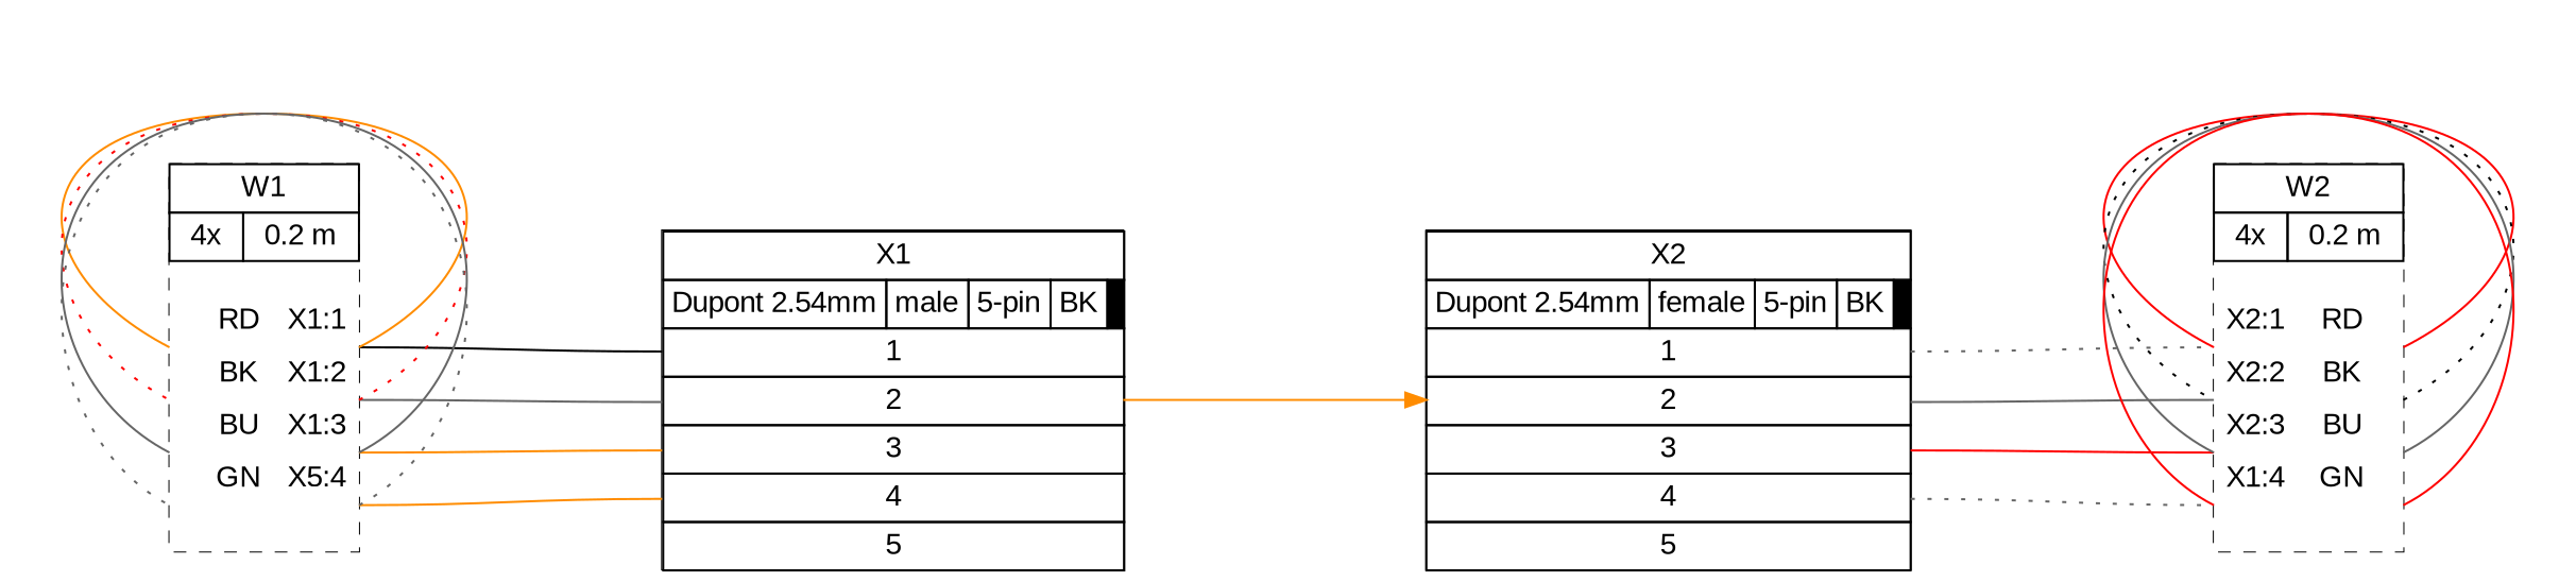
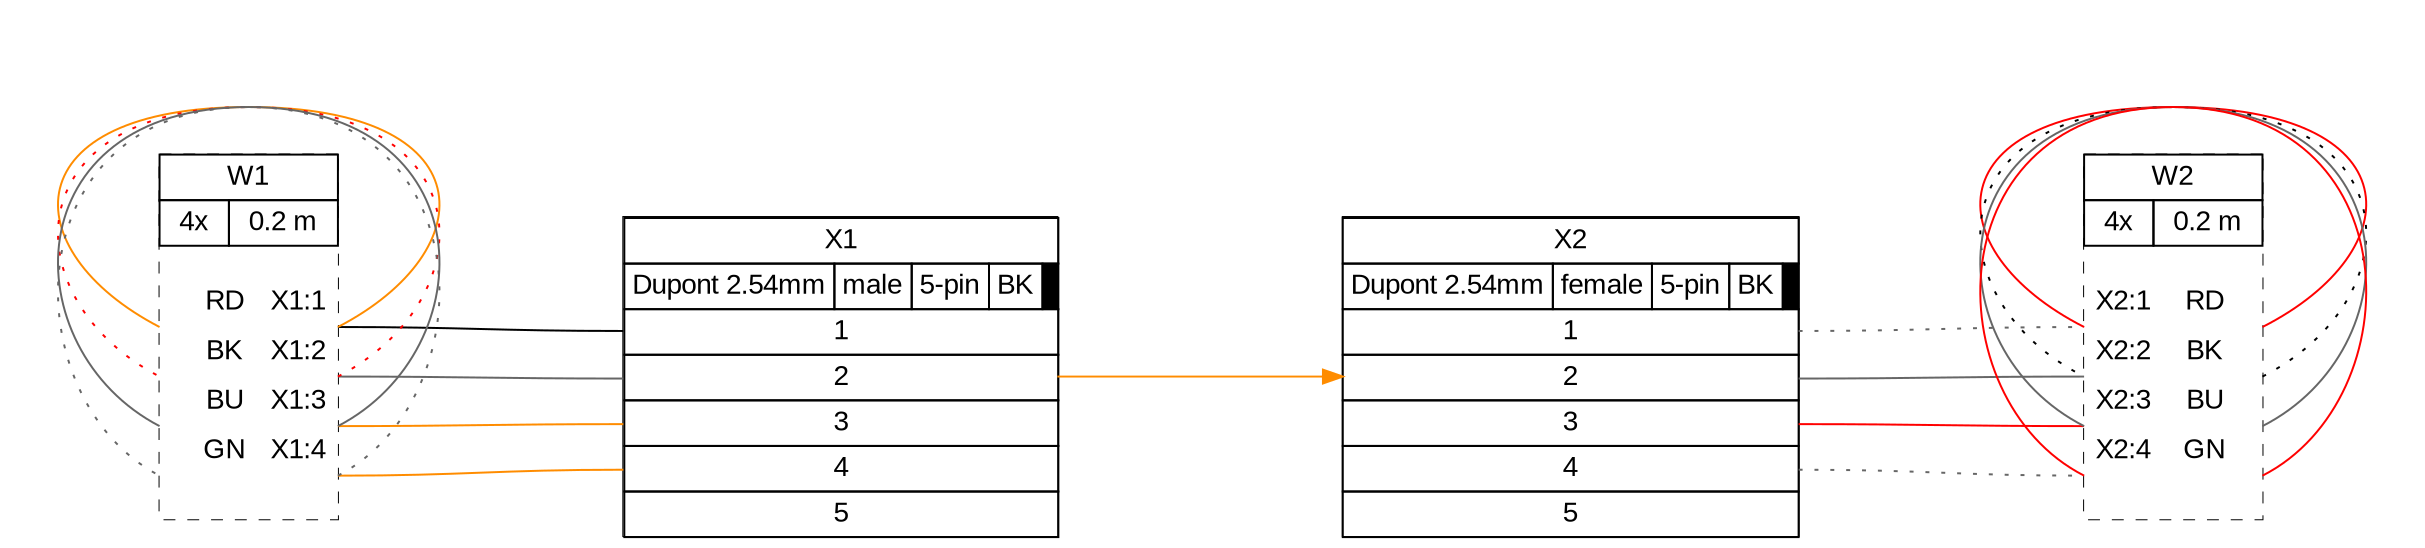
  graph {
    bgcolor="#FFFFFF"
    fontname=arial
    nodesep=0.33
    rankdir=LR
    ranksep=2
    node [fillcolor="#FFFFFF" fontname=arial margin=0 shape=box style=filled]
    edge [color=gray40 fontname=arial headport="w1:w" style=solid tailport="w1:e"]
    n1 [height=0 label=< <table border="0" cellspacing="0" cellpadding="0" bgcolor="#FFFFFF">  <tr>   <td>    <table border="0" cellborder="1" cellpadding="3" cellspacing="0">     <tr>      <td>X1</td>     </tr>    </table>   </td>  </tr>  <tr>   <td>    <table border="0" cellborder="1" cellpadding="3" cellspacing="0">     <tr>      <td>Dupont 2.54mm</td>      <td>male</td>      <td>5-pin</td>      <td>BK</td>      <td bgcolor="#000000" sides="TBLR"></td>     </tr>    </table>   </td>  </tr>  <tr>   <td>    <table border="0" cellborder="1" cellpadding="3" cellspacing="0">     <tr>      <td port="p1l">1</td>           </tr>     <tr>      <td port="p2l">2</td>           </tr>     <tr>      <td port="p3l">3</td>           </tr>     <tr>      <td port="p4l">4</td>           </tr>     <tr>      <td port="p5l">5</td>           </tr>    </table>   </td>  </tr> </table> > width=0]
    n2 [height=0 label=< <table border="0" cellspacing="0" cellpadding="0" bgcolor="#FFFFFF">  <tr>   <td>    <table border="0" cellborder="1" cellpadding="3" cellspacing="0">     <tr>      <td>X2</td>     </tr>    </table>   </td>  </tr>  <tr>   <td>    <table border="0" cellborder="1" cellpadding="3" cellspacing="0">     <tr>      <td>Dupont 2.54mm</td>      <td>female</td>      <td>5-pin</td>      <td>BK</td>      <td bgcolor="#000000" sides="TBLR"></td>     </tr>    </table>   </td>  </tr>  <tr>   <td>    <table border="0" cellborder="1" cellpadding="3" cellspacing="0">     <tr>            <td port="p1r">1</td>     </tr>     <tr>            <td port="p2r">2</td>     </tr>     <tr>            <td port="p3r">3</td>     </tr>     <tr>            <td port="p4r">4</td>     </tr>     <tr>            <td port="p5r">5</td>     </tr>    </table>   </td>  </tr> </table> > width=0]
-   n3 [height=0 label=< <table border="0" cellspacing="0" cellpadding="0" bgcolor="#FFFFFF">  <tr>   <td>    <table border="0" cellborder="1" cellpadding="3" cellspacing="0">     <tr>      <td>W2</td>     </tr>    </table>   </td>  </tr>  <tr>   <td>    <table border="0" cellborder="1" cellpadding="3" cellspacing="0">     <tr>      <td>4x</td>      <td>0.2 m</td>     </tr>    </table>   </td>  </tr>  <tr>   <td>    <table border="0" cellborder="0" cellspacing="0">     <tr>      <td>&nbsp;</td>     </tr>     <tr>      <td align="left"> X2:1</td>      <td> </td>      <td></td>      <td>RD</td>      <td> </td>      <td align="right"> </td>     </tr>     <tr>      <td border="0" cellspacing="0" cellpadding="0" colspan="6" height="6" port="w1"></td>     </tr>     <tr>      <td align="left"> X2:2</td>      <td> </td>      <td></td>      <td>BK</td>      <td> </td>      <td align="right"> </td>     </tr>     <tr>      <td border="0" cellspacing="0" cellpadding="0" colspan="6" height="6" port="w2"></td>     </tr>     <tr>      <td align="left"> X2:3</td>      <td> </td>      <td></td>      <td>BU</td>      <td> </td>      <td align="right"> </td>     </tr>     <tr>      <td border="0" cellspacing="0" cellpadding="0" colspan="6" height="6" port="w3"></td>     </tr>     <tr>      <td align="left"> X1:4</td>      <td> </td>      <td></td>      <td>GN</td>      <td> </td>      <td align="right"> </td>     </tr>     <tr>      <td border="0" cellspacing="0" cellpadding="0" colspan="6" height="6" port="w4"></td>     </tr>     <tr>      <td>&nbsp;</td>     </tr>    </table>   </td>  </tr> </table> > style="filled,dashed" width=0]
-   n4 [height=0 label=< <table border="0" cellspacing="0" cellpadding="0" bgcolor="#FFFFFF">  <tr>   <td>    <table border="0" cellborder="1" cellpadding="3" cellspacing="0">     <tr>      <td>W1</td>     </tr>    </table>   </td>  </tr>  <tr>   <td>    <table border="0" cellborder="1" cellpadding="3" cellspacing="0">     <tr>      <td>4x</td>      <td>0.2 m</td>     </tr>    </table>   </td>  </tr>  <tr>   <td>    <table border="0" cellborder="0" cellspacing="0">     <tr>      <td>&nbsp;</td>     </tr>     <tr>      <td align="left"> </td>      <td> </td>      <td></td>      <td>RD</td>      <td> </td>      <td align="right">X1:1 </td>     </tr>     <tr>      <td border="0" cellspacing="0" cellpadding="0" colspan="6" height="6" port="w1"></td>     </tr>     <tr>      <td align="left"> </td>      <td> </td>      <td></td>      <td>BK</td>      <td> </td>      <td align="right">X1:2 </td>     </tr>     <tr>      <td border="0" cellspacing="0" cellpadding="0" colspan="6" height="6" port="w2"></td>     </tr>     <tr>      <td align="left"> </td>      <td> </td>      <td></td>      <td>BU</td>      <td> </td>      <td align="right">X1:3 </td>     </tr>     <tr>      <td border="0" cellspacing="0" cellpadding="0" colspan="6" height="6" port="w3"></td>     </tr>     <tr>      <td align="left"> </td>      <td> </td>      <td></td>      <td>GN</td>      <td> </td>      <td align="right">X5:4 </td>     </tr>     <tr>      <td border="0" cellspacing="0" cellpadding="0" colspan="6" height="6" port="w4"></td>     </tr>     <tr>      <td>&nbsp;</td>     </tr>    </table>   </td>  </tr> </table> > style="filled,dashed" width=0]
+   n3 [height=0 label=< <table border="0" cellspacing="0" cellpadding="0" bgcolor="#FFFFFF">  <tr>   <td>    <table border="0" cellborder="1" cellpadding="3" cellspacing="0">     <tr>      <td>W2</td>     </tr>    </table>   </td>  </tr>  <tr>   <td>    <table border="0" cellborder="1" cellpadding="3" cellspacing="0">     <tr>      <td>4x</td>      <td>0.2 m</td>     </tr>    </table>   </td>  </tr>  <tr>   <td>    <table border="0" cellborder="0" cellspacing="0">     <tr>      <td>&nbsp;</td>     </tr>     <tr>      <td align="left"> X2:1</td>      <td> </td>      <td></td>      <td>RD</td>      <td> </td>      <td align="right"> </td>     </tr>     <tr>      <td border="0" cellspacing="0" cellpadding="0" colspan="6" height="6" port="w1"></td>     </tr>     <tr>      <td align="left"> X2:2</td>      <td> </td>      <td></td>      <td>BK</td>      <td> </td>      <td align="right"> </td>     </tr>     <tr>      <td border="0" cellspacing="0" cellpadding="0" colspan="6" height="6" port="w2"></td>     </tr>     <tr>      <td align="left"> X2:3</td>      <td> </td>      <td></td>      <td>BU</td>      <td> </td>      <td align="right"> </td>     </tr>     <tr>      <td border="0" cellspacing="0" cellpadding="0" colspan="6" height="6" port="w3"></td>     </tr>     <tr>      <td align="left"> X2:4</td>      <td> </td>      <td></td>      <td>GN</td>      <td> </td>      <td align="right"> </td>     </tr>     <tr>      <td border="0" cellspacing="0" cellpadding="0" colspan="6" height="6" port="w4"></td>     </tr>     <tr>      <td>&nbsp;</td>     </tr>    </table>   </td>  </tr> </table> > style="filled,dashed" width=0]
+   n4 [height=0 label=< <table border="0" cellspacing="0" cellpadding="0" bgcolor="#FFFFFF">  <tr>   <td>    <table border="0" cellborder="1" cellpadding="3" cellspacing="0">     <tr>      <td>W1</td>     </tr>    </table>   </td>  </tr>  <tr>   <td>    <table border="0" cellborder="1" cellpadding="3" cellspacing="0">     <tr>      <td>4x</td>      <td>0.2 m</td>     </tr>    </table>   </td>  </tr>  <tr>   <td>    <table border="0" cellborder="0" cellspacing="0">     <tr>      <td>&nbsp;</td>     </tr>     <tr>      <td align="left"> </td>      <td> </td>      <td></td>      <td>RD</td>      <td> </td>      <td align="right">X1:1 </td>     </tr>     <tr>      <td border="0" cellspacing="0" cellpadding="0" colspan="6" height="6" port="w1"></td>     </tr>     <tr>      <td align="left"> </td>      <td> </td>      <td></td>      <td>BK</td>      <td> </td>      <td align="right">X1:2 </td>     </tr>     <tr>      <td border="0" cellspacing="0" cellpadding="0" colspan="6" height="6" port="w2"></td>     </tr>     <tr>      <td align="left"> </td>      <td> </td>      <td></td>      <td>BU</td>      <td> </td>      <td align="right">X1:3 </td>     </tr>     <tr>      <td border="0" cellspacing="0" cellpadding="0" colspan="6" height="6" port="w3"></td>     </tr>     <tr>      <td align="left"> </td>      <td> </td>      <td></td>      <td>GN</td>      <td> </td>      <td align="right">X1:4 </td>     </tr>     <tr>      <td border="0" cellspacing="0" cellpadding="0" colspan="6" height="6" port="w4"></td>     </tr>     <tr>      <td>&nbsp;</td>     </tr>    </table>   </td>  </tr> </table> > style="filled,dashed" width=0]
    n1 -- n2 [color=darkorange dir=forward headport=w tailport=e]
    n2 -- n3 [style=dotted tailport="p1r:e"]
    n2 -- n3 [headport="w2:w" tailport="p2r:e"]
    n2 -- n3 [color=red headport="w3:w" tailport="p3r:e"]
    n2 -- n3 [headport="w4:w" style=dotted tailport="p4r:e"]
    n3 -- n3 [color=red straight=straight]
    n3 -- n3 [color=black headport="w2:w" straight=straight style=dotted tailport="w2:e"]
    n3 -- n3 [headport="w3:w" straight=straight tailport="w3:e"]
    n3 -- n3 [color=red headport="w4:w" straight=straight tailport="w4:e"]
    n4 -- n1 [color=black headport="p1l:w"]
    n4 -- n1 [headport="p2l:w" tailport="w2:e"]
    n4 -- n1 [color=darkorange headport="p3l:w" tailport="w3:e"]
    n4 -- n1 [color=darkorange headport="p4l:w" tailport="w4:e"]
    n4 -- n4 [color=darkorange straight=straight]
    n4 -- n4 [color=red headport="w2:w" straight=straight style=dotted tailport="w2:e"]
    n4 -- n4 [headport="w3:w" straight=straight tailport="w3:e"]
    n4 -- n4 [headport="w4:w" straight=straight style=dotted tailport="w4:e"]
  }
